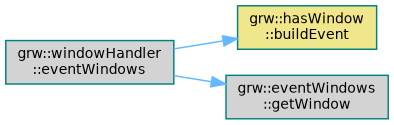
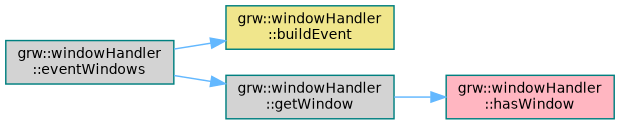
  digraph {
    rankdir=LR
    node [color=teal fillcolor=lightgrey fontname=Helvetica fontsize=10 shape=box style=filled]
    edge [color=steelblue1 fontname=Helvetica fontsize=10 labelfontname=Helvetica labelfontsize=10 style=solid]
    n1 [fontcolor=black height=0.2 label="grw::windowHandler\l::eventWindows" width=0.4]
-   n2 [fillcolor=khaki height=0.2 label="grw::hasWindow\l::buildEvent" width=0.4]
-   n3 [height=0.2 label="grw::eventWindows\l::getWindow" width=0.4]
+   n2 [fillcolor=khaki height=0.2 label="grw::windowHandler\l::buildEvent" width=0.4]
+   n3 [height=0.2 label="grw::windowHandler\l::getWindow" width=0.4]
+   n4 [fillcolor=lightpink height=0.2 label="grw::windowHandler\l::hasWindow" width=0.4]
    n1 -> n2
    n1 -> n3
+   n3 -> n4
  }
